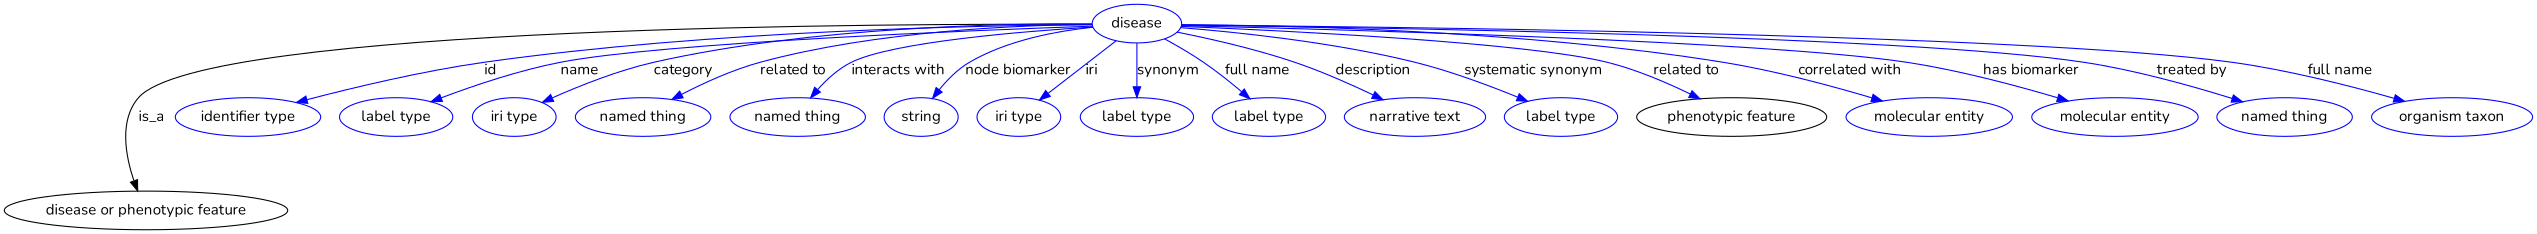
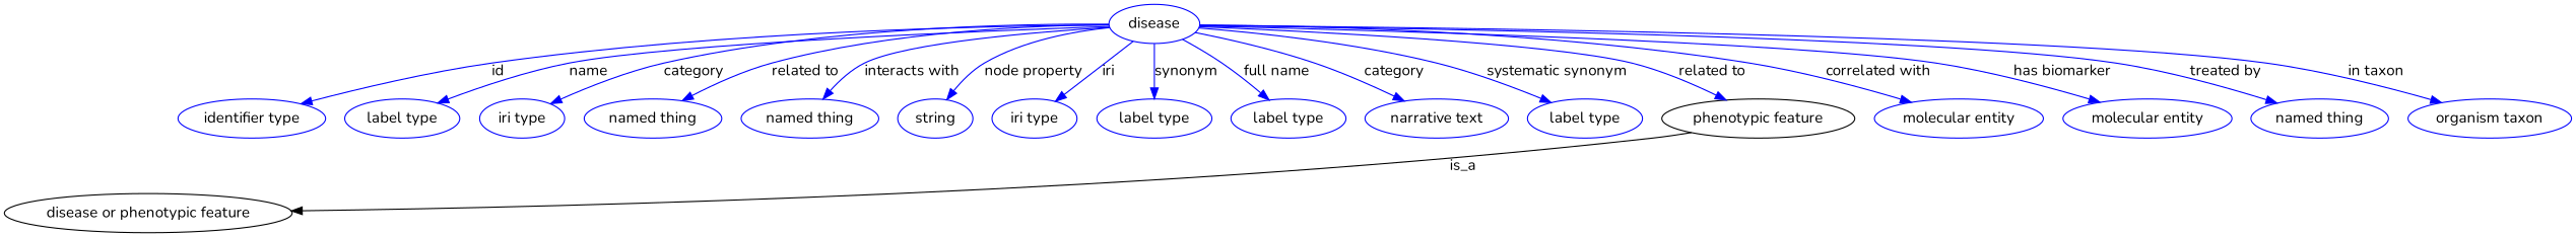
  digraph {
    fontname=Nunito
    node [color=blue fontname=Nunito]
    edge [fontname=Nunito color=blue style=solid]
    n1 [height=0.5 label=disease width=0.99011]
    "disease or phenotypic feature" [height=0.5 width=3.1523 color=""]
    n3 [height=0.5 label="identifier type" width=1.652]
    n4 [height=0.5 label="label type" width=1.2425]
    n5 [height=0.5 label="iri type" width=0.9834]
    n6 [height=0.5 label="named thing" width=1.5019]
    n7 [height=0.5 label="named thing" width=1.5019]
    n8 [height=0.5 label=string width=0.8403]
    n9 [height=0.5 label="iri type" width=0.9834]
    n10 [height=0.5 label="label type" width=1.2425]
    n11 [height=0.5 label="label type" width=1.2425]
    n12 [height=0.5 label="narrative text" width=1.5834]
    n13 [height=0.5 label="label type" width=1.2425]
    n14 [color=black height=0.5 label="phenotypic feature" width=2.1155]
    n15 [height=0.5 label="molecular entity" width=1.8837]
    n16 [height=0.5 label="molecular entity" width=1.8837]
    n17 [height=0.5 label="named thing" width=1.5019]
    n18 [height=0.5 label="organism taxon" width=1.7978]
-   n1 -> "disease or phenotypic feature" [label=is_a color="" style=""]
+   n14 -> "disease or phenotypic feature" [label=is_a color="" style=""]
    n1 -> n3 [label=id]
    n1 -> n4 [label=name]
    n1 -> n5 [label=category]
    n1 -> n6 [label="related to"]
    n1 -> n7 [label="interacts with"]
-   n1 -> n8 [label="node biomarker"]
+   n1 -> n8 [label="node property"]
    n1 -> n9 [label=iri]
    n1 -> n10 [label=synonym]
    n1 -> n11 [label="full name"]
-   n1 -> n12 [label=description]
+   n1 -> n12 [label=category]
    n1 -> n13 [label="systematic synonym"]
    n1 -> n14 [label="related to"]
    n1 -> n15 [label="correlated with"]
    n1 -> n16 [label="has biomarker"]
    n1 -> n17 [label="treated by"]
-   n1 -> n18 [label="full name"]
+   n1 -> n18 [label="in taxon"]
  }
